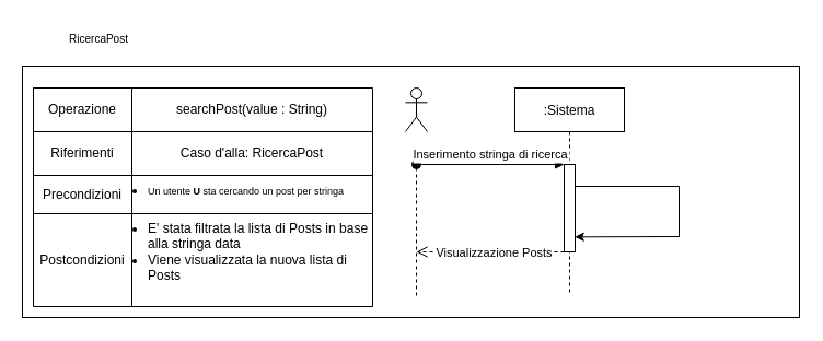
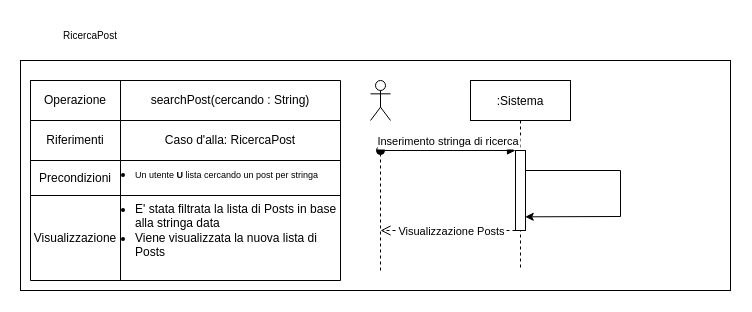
  <mxCell id="0" />
  <mxCell id="1" parent="0" />
  <mxCell id="2" value="" style="rounded=0;whiteSpace=wrap;html=1;fontSize=10;" parent="1" vertex="1"><mxGeometry x="20" y="60" width="710" height="230" as="geometry" /></mxCell>
  <mxCell id="3" value=":Sistema" style="shape=umlLifeline;perimeter=lifelinePerimeter;container=1;collapsible=0;recursiveResize=0;rounded=0;shadow=0;strokeWidth=1;" parent="1" vertex="1"><mxGeometry x="470" y="80" width="100" height="190" as="geometry" /></mxCell>
  <mxCell id="4" value="" style="points=[];perimeter=orthogonalPerimeter;rounded=0;shadow=0;strokeWidth=1;" parent="3" vertex="1"><mxGeometry x="45" y="70" width="10" height="80" as="geometry" /></mxCell>
  <mxCell id="5" value="Inserimento stringa di ricerca" style="verticalAlign=bottom;startArrow=oval;endArrow=block;startSize=8;shadow=0;strokeWidth=1;" parent="3" target="4" edge="1"><mxGeometry relative="1" as="geometry"><mxPoint x="-90" y="70" as="sourcePoint" /></mxGeometry></mxCell>
  <mxCell id="6" value="" style="endArrow=classic;html=1;rounded=0;entryX=0.971;entryY=0.829;entryDx=0;entryDy=0;entryPerimeter=0;" parent="3" edge="1" target="4"><mxGeometry relative="1" as="geometry"><mxPoint x="55" y="90.0" as="sourcePoint" /><mxPoint x="110" y="90" as="targetPoint" /><Array as="points"><mxPoint x="150" y="90" /><mxPoint x="150" y="136" /></Array></mxGeometry></mxCell>
  <mxCell id="7" value="" style="verticalAlign=bottom;endArrow=open;dashed=1;endSize=8;shadow=0;strokeWidth=1;" parent="1" source="4" edge="1"><mxGeometry y="-12" relative="1" as="geometry"><mxPoint x="380" y="230" as="targetPoint" /><mxPoint x="460" y="320" as="sourcePoint" /><mxPoint as="offset" /></mxGeometry></mxCell>
  <mxCell id="8" value="Visualizzazione Posts" style="edgeLabel;html=1;align=center;verticalAlign=middle;resizable=0;points=[];" parent="7" vertex="1" connectable="0"><mxGeometry x="-0.173" relative="1" as="geometry"><mxPoint x="-9" as="offset" /></mxGeometry></mxCell>
  <mxCell id="9" value="" style="shape=umlActor;verticalLabelPosition=bottom;verticalAlign=top;html=1;outlineConnect=0;" parent="1" vertex="1"><mxGeometry x="370" y="80" width="20" height="40" as="geometry" /></mxCell>
  <mxCell id="10" value="" style="endArrow=none;dashed=1;html=1;rounded=0;" parent="1" edge="1"><mxGeometry width="50" height="50" relative="1" as="geometry"><mxPoint x="380" y="270" as="sourcePoint" /><mxPoint x="380" y="150" as="targetPoint" /></mxGeometry></mxCell>
  <mxCell id="11" value="" style="shape=table;startSize=0;container=1;collapsible=0;childLayout=tableLayout;" parent="1" vertex="1"><mxGeometry x="30" y="80" width="310" height="200" as="geometry" /></mxCell>
  <mxCell id="12" value="" style="shape=tableRow;horizontal=0;startSize=0;swimlaneHead=0;swimlaneBody=0;strokeColor=inherit;top=0;left=0;bottom=0;right=0;collapsible=0;dropTarget=0;fillColor=none;points=[[0,0.5],[1,0.5]];portConstraint=eastwest;" parent="11" vertex="1"><mxGeometry width="310" height="40" as="geometry" /></mxCell>
  <mxCell id="13" value="Operazione" style="shape=partialRectangle;html=1;whiteSpace=wrap;connectable=0;strokeColor=inherit;overflow=hidden;fillColor=none;top=0;left=0;bottom=0;right=0;pointerEvents=1;" parent="12" vertex="1"><mxGeometry width="90" height="40" as="geometry"><mxRectangle width="90" height="40" as="alternateBounds" /></mxGeometry></mxCell>
- <mxCell id="14" value="searchPost(value : String)" style="shape=partialRectangle;html=1;whiteSpace=wrap;connectable=0;strokeColor=inherit;overflow=hidden;fillColor=none;top=0;left=0;bottom=0;right=0;pointerEvents=1;" parent="12" vertex="1"><mxGeometry x="90" width="220" height="40" as="geometry"><mxRectangle width="220" height="40" as="alternateBounds" /></mxGeometry></mxCell>
+ <mxCell id="14" value="searchPost(cercando : String)" style="shape=partialRectangle;html=1;whiteSpace=wrap;connectable=0;strokeColor=inherit;overflow=hidden;fillColor=none;top=0;left=0;bottom=0;right=0;pointerEvents=1;" parent="12" vertex="1"><mxGeometry x="90" width="220" height="40" as="geometry"><mxRectangle width="220" height="40" as="alternateBounds" /></mxGeometry></mxCell>
  <mxCell id="15" value="" style="shape=tableRow;horizontal=0;startSize=0;swimlaneHead=0;swimlaneBody=0;strokeColor=inherit;top=0;left=0;bottom=0;right=0;collapsible=0;dropTarget=0;fillColor=none;points=[[0,0.5],[1,0.5]];portConstraint=eastwest;" parent="11" vertex="1"><mxGeometry y="40" width="310" height="40" as="geometry" /></mxCell>
  <mxCell id="16" value="Riferimenti" style="shape=partialRectangle;html=1;whiteSpace=wrap;connectable=0;strokeColor=inherit;overflow=hidden;fillColor=none;top=0;left=0;bottom=0;right=0;pointerEvents=1;" parent="15" vertex="1"><mxGeometry width="90" height="40" as="geometry"><mxRectangle width="90" height="40" as="alternateBounds" /></mxGeometry></mxCell>
  <mxCell id="17" value="Caso d'alla: RicercaPost" style="shape=partialRectangle;html=1;whiteSpace=wrap;connectable=0;strokeColor=inherit;overflow=hidden;fillColor=none;top=0;left=0;bottom=0;right=0;pointerEvents=1;" parent="15" vertex="1"><mxGeometry x="90" width="220" height="40" as="geometry"><mxRectangle width="220" height="40" as="alternateBounds" /></mxGeometry></mxCell>
  <mxCell id="18" value="" style="shape=tableRow;horizontal=0;startSize=0;swimlaneHead=0;swimlaneBody=0;strokeColor=inherit;top=0;left=0;bottom=0;right=0;collapsible=0;dropTarget=0;fillColor=none;points=[[0,0.5],[1,0.5]];portConstraint=eastwest;" parent="11" vertex="1"><mxGeometry y="80" width="310" height="35" as="geometry" /></mxCell>
  <mxCell id="19" value="Precondizioni" style="shape=partialRectangle;html=1;whiteSpace=wrap;connectable=0;strokeColor=inherit;overflow=hidden;fillColor=none;top=0;left=0;bottom=0;right=0;pointerEvents=1;" parent="18" vertex="1"><mxGeometry width="90" height="35" as="geometry"><mxRectangle width="90" height="35" as="alternateBounds" /></mxGeometry></mxCell>
  <mxCell id="20" value="" style="shape=partialRectangle;html=1;whiteSpace=wrap;connectable=0;strokeColor=inherit;overflow=hidden;fillColor=none;top=0;left=0;bottom=0;right=0;pointerEvents=1;" parent="18" vertex="1"><mxGeometry x="90" width="220" height="35" as="geometry"><mxRectangle width="220" height="35" as="alternateBounds" /></mxGeometry></mxCell>
  <mxCell id="21" value="" style="shape=tableRow;horizontal=0;startSize=0;swimlaneHead=0;swimlaneBody=0;strokeColor=inherit;top=0;left=0;bottom=0;right=0;collapsible=0;dropTarget=0;fillColor=none;points=[[0,0.5],[1,0.5]];portConstraint=eastwest;" parent="11" vertex="1"><mxGeometry y="115" width="310" height="85" as="geometry" /></mxCell>
- <mxCell id="22" value="Postcondizioni" style="shape=partialRectangle;html=1;whiteSpace=wrap;connectable=0;strokeColor=inherit;overflow=hidden;fillColor=none;top=0;left=0;bottom=0;right=0;pointerEvents=1;" parent="21" vertex="1"><mxGeometry width="90" height="85" as="geometry"><mxRectangle width="90" height="85" as="alternateBounds" /></mxGeometry></mxCell>
+ <mxCell id="22" value="Visualizzazione" style="shape=partialRectangle;html=1;whiteSpace=wrap;connectable=0;strokeColor=inherit;overflow=hidden;fillColor=none;top=0;left=0;bottom=0;right=0;pointerEvents=1;" parent="21" vertex="1"><mxGeometry width="90" height="85" as="geometry"><mxRectangle width="90" height="85" as="alternateBounds" /></mxGeometry></mxCell>
  <mxCell id="23" value="" style="shape=partialRectangle;html=1;whiteSpace=wrap;connectable=0;strokeColor=inherit;overflow=hidden;fillColor=none;top=0;left=0;bottom=0;right=0;pointerEvents=1;" parent="21" vertex="1"><mxGeometry x="90" width="220" height="85" as="geometry"><mxRectangle width="220" height="85" as="alternateBounds" /></mxGeometry></mxCell>
- <mxCell id="24" value="&lt;ul&gt;&lt;li&gt;&lt;font style=&quot;font-size: 9px;&quot;&gt;Un utente &lt;b&gt;U &lt;/b&gt;sta cercando un post per stringa&lt;/font&gt;&lt;br&gt;&lt;/li&gt;&lt;/ul&gt;" style="text;html=1;strokeColor=none;fillColor=none;spacing=5;spacingTop=-20;whiteSpace=wrap;overflow=hidden;rounded=0;" parent="1" vertex="1"><mxGeometry x="90" y="165" width="310" height="20" as="geometry" /></mxCell>
+ <mxCell id="24" value="&lt;ul&gt;&lt;li&gt;&lt;font style=&quot;font-size: 9px;&quot;&gt;Un utente &lt;b&gt;U &lt;/b&gt;lista cercando un post per stringa&lt;/font&gt;&lt;br&gt;&lt;/li&gt;&lt;/ul&gt;" style="text;html=1;strokeColor=none;fillColor=none;spacing=5;spacingTop=-20;whiteSpace=wrap;overflow=hidden;rounded=0;" parent="1" vertex="1"><mxGeometry x="90" y="165" width="310" height="20" as="geometry" /></mxCell>
  <mxCell id="25" value="&lt;ul&gt;&lt;li&gt;E' stata filtrata la lista di Posts in base alla stringa data&lt;/li&gt;&lt;li&gt;Viene visualizzata la nuova lista di Posts&lt;br&gt;&lt;/li&gt;&lt;/ul&gt;" style="text;html=1;strokeColor=none;fillColor=none;spacing=5;spacingTop=-20;whiteSpace=wrap;overflow=hidden;rounded=0;" parent="1" vertex="1"><mxGeometry x="90" y="200" width="250" height="80" as="geometry" /></mxCell>
  <mxCell id="26" value="RicercaPost" style="text;html=1;strokeColor=none;fillColor=none;align=center;verticalAlign=middle;whiteSpace=wrap;rounded=0;fontSize=10;" parent="1" vertex="1"><mxGeometry x="60" y="20" width="60" height="30" as="geometry" /></mxCell>
